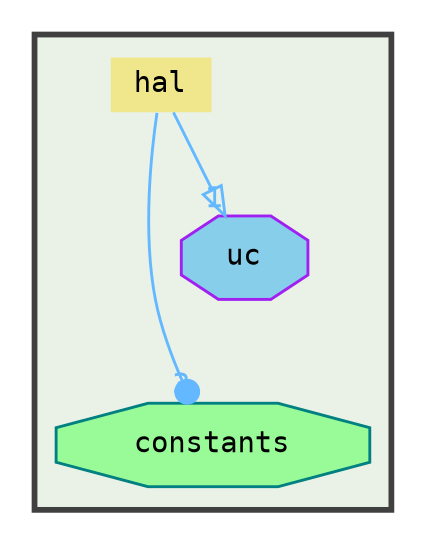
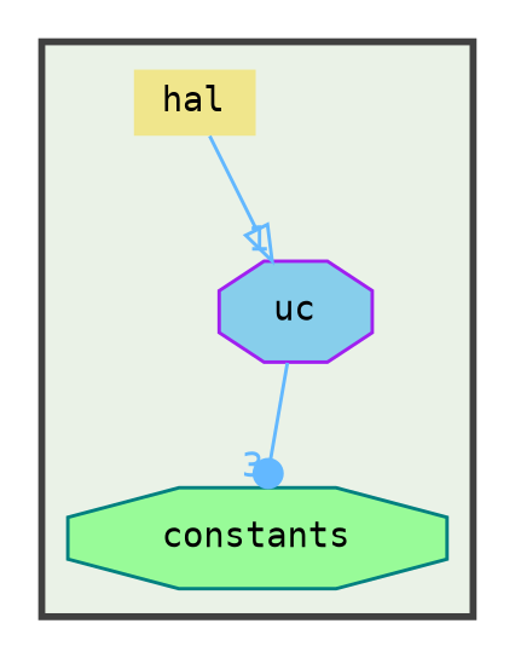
  digraph {
    compound=true
    fontname="DejaVu Sans Mono"
    node [fontname="DejaVu Sans Mono" fontsize=10 shape=octagon style=filled]
    edge [color=steelblue1 fontcolor=steelblue1 fontname="DejaVu Sans Mono" fontsize=10 labeldistance=1.5 labelfontname=Helvetica labelfontsize=10]
    n1 [color=blue fillcolor=khaki height=0.2 label=hal shape=plaintext width=0.4]
    n2 [color=teal fillcolor=palegreen height=0.2 label=constants width=0.4]
    n3 [color=purple fillcolor=skyblue height=0.2 label=uc width=0.4]
    subgraph cluster_1 {
      bgcolor="#eaf2e7"
      fontsize=10
      pencolor=grey25
      style="filled,bold"
      n1
      n2
      n3
    }
-   n1 -> n2 [arrowhead=dot headlabel=3]
+   n3 -> n2 [arrowhead=dot headlabel=3]
    n1 -> n3 [arrowhead=onormal headlabel=1]
  }
